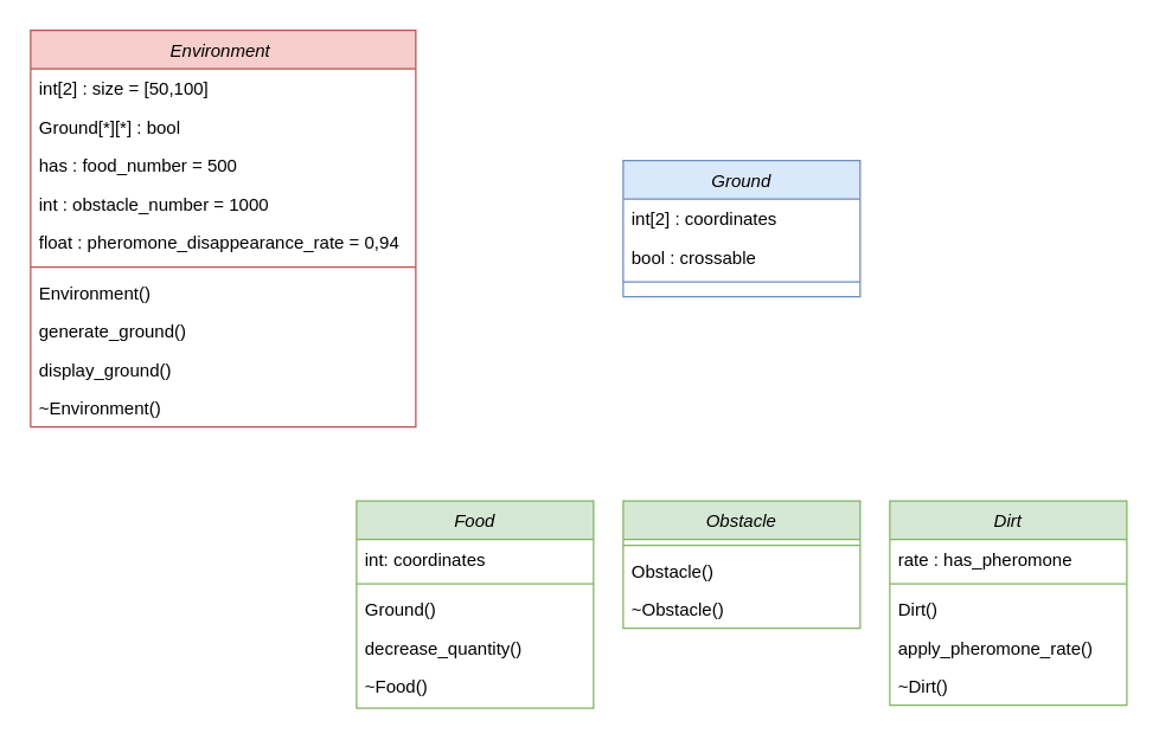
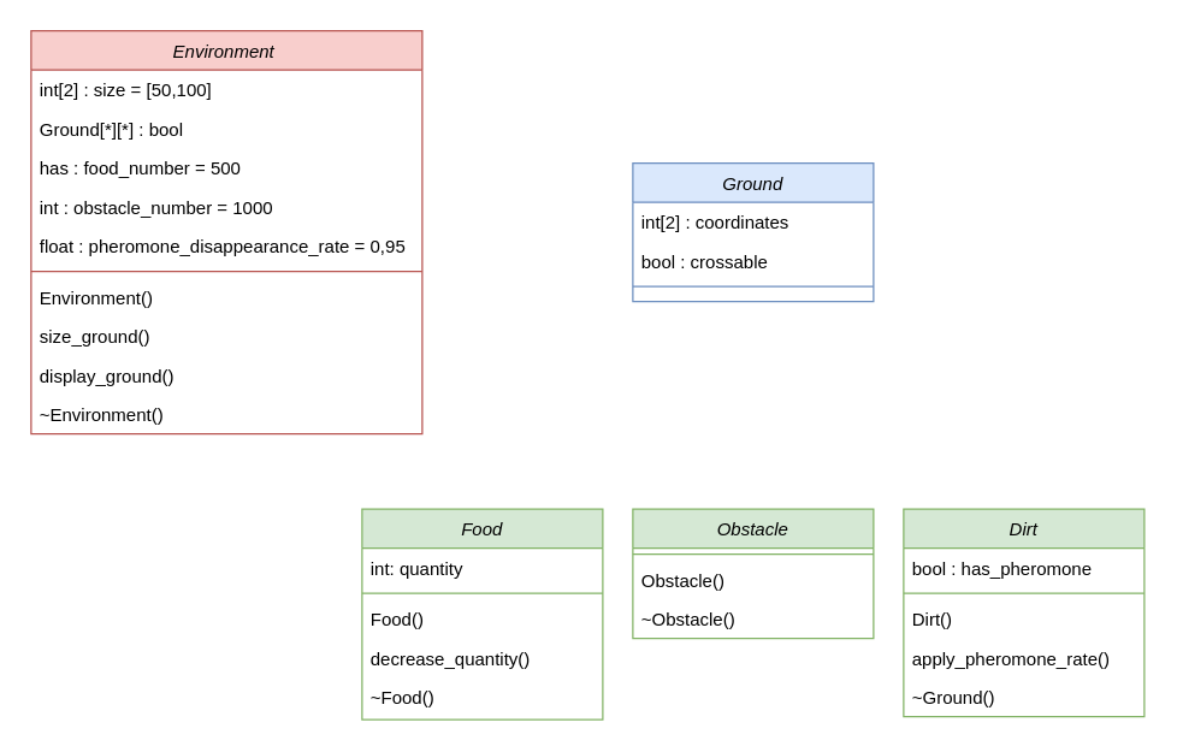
  <mxCell id="0" />
  <mxCell id="1" parent="0" />
  <mxCell id="2" value="Environment " style="swimlane;fontStyle=2;align=center;verticalAlign=top;childLayout=stackLayout;horizontal=1;startSize=26;horizontalStack=0;resizeParent=1;resizeLast=0;collapsible=1;marginBottom=0;rounded=0;shadow=0;strokeWidth=1;fillColor=#f8cecc;strokeColor=#b85450;" vertex="1" parent="1"><mxGeometry x="20" y="20" width="260" height="268" as="geometry"><mxRectangle x="160" y="172" width="160" height="26" as="alternateBounds" /></mxGeometry></mxCell>
  <mxCell id="3" value="int[2] : size = [50,100]" style="text;align=left;verticalAlign=top;spacingLeft=4;spacingRight=4;overflow=hidden;rotatable=0;points=[[0,0.5],[1,0.5]];portConstraint=eastwest;fontStyle=0;fontSize=12;" vertex="1" parent="2"><mxGeometry y="26" width="260" height="26" as="geometry" /></mxCell>
  <mxCell id="4" value="Ground[*][*] : bool" style="text;align=left;verticalAlign=top;spacingLeft=4;spacingRight=4;overflow=hidden;rotatable=0;points=[[0,0.5],[1,0.5]];portConstraint=eastwest;" vertex="1" parent="2"><mxGeometry y="52" width="260" height="26" as="geometry" /></mxCell>
  <mxCell id="5" value="has : food_number = 500" style="text;align=left;verticalAlign=top;spacingLeft=4;spacingRight=4;overflow=hidden;rotatable=0;points=[[0,0.5],[1,0.5]];portConstraint=eastwest;rounded=0;shadow=0;html=0;" vertex="1" parent="2"><mxGeometry y="78" width="260" height="26" as="geometry" /></mxCell>
  <mxCell id="6" value="int : obstacle_number = 1000" style="text;align=left;verticalAlign=top;spacingLeft=4;spacingRight=4;overflow=hidden;rotatable=0;points=[[0,0.5],[1,0.5]];portConstraint=eastwest;rounded=0;shadow=0;html=0;" vertex="1" parent="2"><mxGeometry y="104" width="260" height="26" as="geometry" /></mxCell>
- <mxCell id="7" value="float : pheromone_disappearance_rate = 0,94" style="text;align=left;verticalAlign=top;spacingLeft=4;spacingRight=4;overflow=hidden;rotatable=0;points=[[0,0.5],[1,0.5]];portConstraint=eastwest;rounded=0;shadow=0;html=0;" vertex="1" parent="2"><mxGeometry y="130" width="260" height="26" as="geometry" /></mxCell>
+ <mxCell id="7" value="float : pheromone_disappearance_rate = 0,95" style="text;align=left;verticalAlign=top;spacingLeft=4;spacingRight=4;overflow=hidden;rotatable=0;points=[[0,0.5],[1,0.5]];portConstraint=eastwest;rounded=0;shadow=0;html=0;" vertex="1" parent="2"><mxGeometry y="130" width="260" height="26" as="geometry" /></mxCell>
  <mxCell id="8" value="" style="line;html=1;strokeWidth=1;align=left;verticalAlign=middle;spacingTop=-1;spacingLeft=3;spacingRight=3;rotatable=0;labelPosition=right;points=[];portConstraint=eastwest;fillColor=#f8cecc;strokeColor=#b85450;" vertex="1" parent="2"><mxGeometry y="156" width="260" height="8" as="geometry" /></mxCell>
  <mxCell id="9" value="Environment()" style="text;align=left;verticalAlign=top;spacingLeft=4;spacingRight=4;overflow=hidden;rotatable=0;points=[[0,0.5],[1,0.5]];portConstraint=eastwest;" vertex="1" parent="2"><mxGeometry y="164" width="260" height="26" as="geometry" /></mxCell>
- <mxCell id="10" value="generate_ground()" style="text;align=left;verticalAlign=top;spacingLeft=4;spacingRight=4;overflow=hidden;rotatable=0;points=[[0,0.5],[1,0.5]];portConstraint=eastwest;" vertex="1" parent="2"><mxGeometry y="190" width="260" height="26" as="geometry" /></mxCell>
+ <mxCell id="10" value="size_ground()" style="text;align=left;verticalAlign=top;spacingLeft=4;spacingRight=4;overflow=hidden;rotatable=0;points=[[0,0.5],[1,0.5]];portConstraint=eastwest;" vertex="1" parent="2"><mxGeometry y="190" width="260" height="26" as="geometry" /></mxCell>
  <mxCell id="11" value="display_ground()" style="text;align=left;verticalAlign=top;spacingLeft=4;spacingRight=4;overflow=hidden;rotatable=0;points=[[0,0.5],[1,0.5]];portConstraint=eastwest;" vertex="1" parent="2"><mxGeometry y="216" width="260" height="26" as="geometry" /></mxCell>
  <mxCell id="12" value="~Environment()" style="text;align=left;verticalAlign=top;spacingLeft=4;spacingRight=4;overflow=hidden;rotatable=0;points=[[0,0.5],[1,0.5]];portConstraint=eastwest;" vertex="1" parent="2"><mxGeometry y="242" width="260" height="26" as="geometry" /></mxCell>
  <mxCell id="13" value="Ground" style="swimlane;fontStyle=2;align=center;verticalAlign=top;childLayout=stackLayout;horizontal=1;startSize=26;horizontalStack=0;resizeParent=1;resizeLast=0;collapsible=1;marginBottom=0;rounded=0;shadow=0;strokeWidth=1;fillColor=#dae8fc;strokeColor=#6c8ebf;" vertex="1" parent="1"><mxGeometry x="420" y="108" width="160" height="92" as="geometry"><mxRectangle x="480" y="125" width="160" height="26" as="alternateBounds" /></mxGeometry></mxCell>
  <mxCell id="14" value="int[2] : coordinates" style="text;align=left;verticalAlign=top;spacingLeft=4;spacingRight=4;overflow=hidden;rotatable=0;points=[[0,0.5],[1,0.5]];portConstraint=eastwest;" vertex="1" parent="13"><mxGeometry y="26" width="160" height="26" as="geometry" /></mxCell>
  <mxCell id="15" value="bool : crossable" style="text;align=left;verticalAlign=top;spacingLeft=4;spacingRight=4;overflow=hidden;rotatable=0;points=[[0,0.5],[1,0.5]];portConstraint=eastwest;" vertex="1" parent="13"><mxGeometry y="52" width="160" height="26" as="geometry" /></mxCell>
  <mxCell id="16" value="" style="line;html=1;strokeWidth=1;align=left;verticalAlign=middle;spacingTop=-1;spacingLeft=3;spacingRight=3;rotatable=0;labelPosition=right;points=[];portConstraint=eastwest;fillColor=#dae8fc;strokeColor=#6c8ebf;" vertex="1" parent="13"><mxGeometry y="78" width="160" height="8" as="geometry" /></mxCell>
  <mxCell id="17" value="Food" style="swimlane;fontStyle=2;align=center;verticalAlign=top;childLayout=stackLayout;horizontal=1;startSize=26;horizontalStack=0;resizeParent=1;resizeLast=0;collapsible=1;marginBottom=0;rounded=0;shadow=0;strokeWidth=1;fillColor=#d5e8d4;strokeColor=#82b366;" vertex="1" parent="1"><mxGeometry x="240" y="338" width="160" height="140" as="geometry"><mxRectangle x="300" y="380" width="160" height="26" as="alternateBounds" /></mxGeometry></mxCell>
- <mxCell id="18" value="int: coordinates" style="text;align=left;verticalAlign=top;spacingLeft=4;spacingRight=4;overflow=hidden;rotatable=0;points=[[0,0.5],[1,0.5]];portConstraint=eastwest;" vertex="1" parent="17"><mxGeometry y="26" width="160" height="26" as="geometry" /></mxCell>
+ <mxCell id="18" value="int: quantity" style="text;align=left;verticalAlign=top;spacingLeft=4;spacingRight=4;overflow=hidden;rotatable=0;points=[[0,0.5],[1,0.5]];portConstraint=eastwest;" vertex="1" parent="17"><mxGeometry y="26" width="160" height="26" as="geometry" /></mxCell>
  <mxCell id="19" value="" style="line;html=1;strokeWidth=1;align=left;verticalAlign=middle;spacingTop=-1;spacingLeft=3;spacingRight=3;rotatable=0;labelPosition=right;points=[];portConstraint=eastwest;fillColor=#d5e8d4;strokeColor=#82b366;" vertex="1" parent="17"><mxGeometry y="52" width="160" height="8" as="geometry" /></mxCell>
- <mxCell id="20" value="Ground()" style="text;align=left;verticalAlign=top;spacingLeft=4;spacingRight=4;overflow=hidden;rotatable=0;points=[[0,0.5],[1,0.5]];portConstraint=eastwest;" vertex="1" parent="17"><mxGeometry y="60" width="160" height="26" as="geometry" /></mxCell>
+ <mxCell id="20" value="Food()" style="text;align=left;verticalAlign=top;spacingLeft=4;spacingRight=4;overflow=hidden;rotatable=0;points=[[0,0.5],[1,0.5]];portConstraint=eastwest;" vertex="1" parent="17"><mxGeometry y="60" width="160" height="26" as="geometry" /></mxCell>
  <mxCell id="21" value="decrease_quantity()" style="text;align=left;verticalAlign=top;spacingLeft=4;spacingRight=4;overflow=hidden;rotatable=0;points=[[0,0.5],[1,0.5]];portConstraint=eastwest;" vertex="1" parent="17"><mxGeometry y="86" width="160" height="26" as="geometry" /></mxCell>
  <mxCell id="22" value="~Food()" style="text;align=left;verticalAlign=top;spacingLeft=4;spacingRight=4;overflow=hidden;rotatable=0;points=[[0,0.5],[1,0.5]];portConstraint=eastwest;" vertex="1" parent="17"><mxGeometry y="112" width="160" height="26" as="geometry" /></mxCell>
  <mxCell id="23" value="Dirt" style="swimlane;fontStyle=2;align=center;verticalAlign=top;childLayout=stackLayout;horizontal=1;startSize=26;horizontalStack=0;resizeParent=1;resizeLast=0;collapsible=1;marginBottom=0;rounded=0;shadow=0;strokeWidth=1;fillColor=#d5e8d4;strokeColor=#82b366;" vertex="1" parent="1"><mxGeometry x="600" y="338" width="160" height="138" as="geometry"><mxRectangle x="667" y="380" width="160" height="26" as="alternateBounds" /></mxGeometry></mxCell>
- <mxCell id="24" value="rate : has_pheromone" style="text;align=left;verticalAlign=top;spacingLeft=4;spacingRight=4;overflow=hidden;rotatable=0;points=[[0,0.5],[1,0.5]];portConstraint=eastwest;" vertex="1" parent="23"><mxGeometry y="26" width="160" height="26" as="geometry" /></mxCell>
+ <mxCell id="24" value="bool : has_pheromone" style="text;align=left;verticalAlign=top;spacingLeft=4;spacingRight=4;overflow=hidden;rotatable=0;points=[[0,0.5],[1,0.5]];portConstraint=eastwest;" vertex="1" parent="23"><mxGeometry y="26" width="160" height="26" as="geometry" /></mxCell>
  <mxCell id="25" value="" style="line;html=1;strokeWidth=1;align=left;verticalAlign=middle;spacingTop=-1;spacingLeft=3;spacingRight=3;rotatable=0;labelPosition=right;points=[];portConstraint=eastwest;fillColor=#d5e8d4;strokeColor=#82b366;" vertex="1" parent="23"><mxGeometry y="52" width="160" height="8" as="geometry" /></mxCell>
  <mxCell id="26" value="Dirt()" style="text;align=left;verticalAlign=top;spacingLeft=4;spacingRight=4;overflow=hidden;rotatable=0;points=[[0,0.5],[1,0.5]];portConstraint=eastwest;" vertex="1" parent="23"><mxGeometry y="60" width="160" height="26" as="geometry" /></mxCell>
  <mxCell id="27" value="apply_pheromone_rate()" style="text;align=left;verticalAlign=top;spacingLeft=4;spacingRight=4;overflow=hidden;rotatable=0;points=[[0,0.5],[1,0.5]];portConstraint=eastwest;" vertex="1" parent="23"><mxGeometry y="86" width="160" height="26" as="geometry" /></mxCell>
- <mxCell id="28" value="~Dirt()" style="text;align=left;verticalAlign=top;spacingLeft=4;spacingRight=4;overflow=hidden;rotatable=0;points=[[0,0.5],[1,0.5]];portConstraint=eastwest;" vertex="1" parent="23"><mxGeometry y="112" width="160" height="26" as="geometry" /></mxCell>
+ <mxCell id="28" value="~Ground()" style="text;align=left;verticalAlign=top;spacingLeft=4;spacingRight=4;overflow=hidden;rotatable=0;points=[[0,0.5],[1,0.5]];portConstraint=eastwest;" vertex="1" parent="23"><mxGeometry y="112" width="160" height="26" as="geometry" /></mxCell>
  <mxCell id="29" value="Obstacle" style="swimlane;fontStyle=2;align=center;verticalAlign=top;childLayout=stackLayout;horizontal=1;startSize=26;horizontalStack=0;resizeParent=1;resizeLast=0;collapsible=1;marginBottom=0;rounded=0;shadow=0;strokeWidth=1;fillColor=#d5e8d4;strokeColor=#82b366;" vertex="1" parent="1"><mxGeometry x="420" y="338" width="160" height="86" as="geometry"><mxRectangle x="480" y="380" width="160" height="26" as="alternateBounds" /></mxGeometry></mxCell>
  <mxCell id="30" value="" style="line;html=1;strokeWidth=1;align=left;verticalAlign=middle;spacingTop=-1;spacingLeft=3;spacingRight=3;rotatable=0;labelPosition=right;points=[];portConstraint=eastwest;fillColor=#d5e8d4;strokeColor=#82b366;" vertex="1" parent="29"><mxGeometry y="26" width="160" height="8" as="geometry" /></mxCell>
  <mxCell id="31" value="Obstacle()" style="text;align=left;verticalAlign=top;spacingLeft=4;spacingRight=4;overflow=hidden;rotatable=0;points=[[0,0.5],[1,0.5]];portConstraint=eastwest;" vertex="1" parent="29"><mxGeometry y="34" width="160" height="26" as="geometry" /></mxCell>
  <mxCell id="32" value="~Obstacle()" style="text;align=left;verticalAlign=top;spacingLeft=4;spacingRight=4;overflow=hidden;rotatable=0;points=[[0,0.5],[1,0.5]];portConstraint=eastwest;" vertex="1" parent="29"><mxGeometry y="60" width="160" height="26" as="geometry" /></mxCell>
